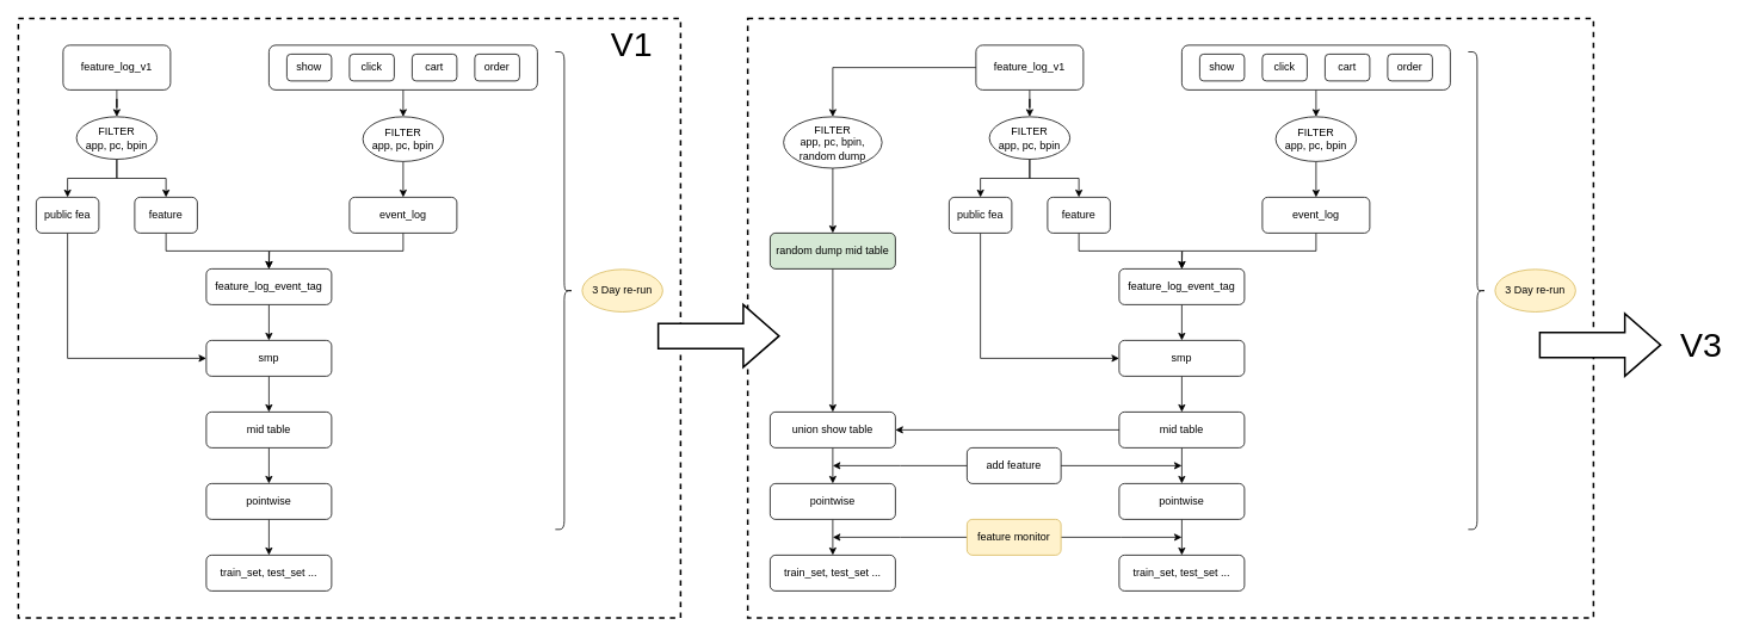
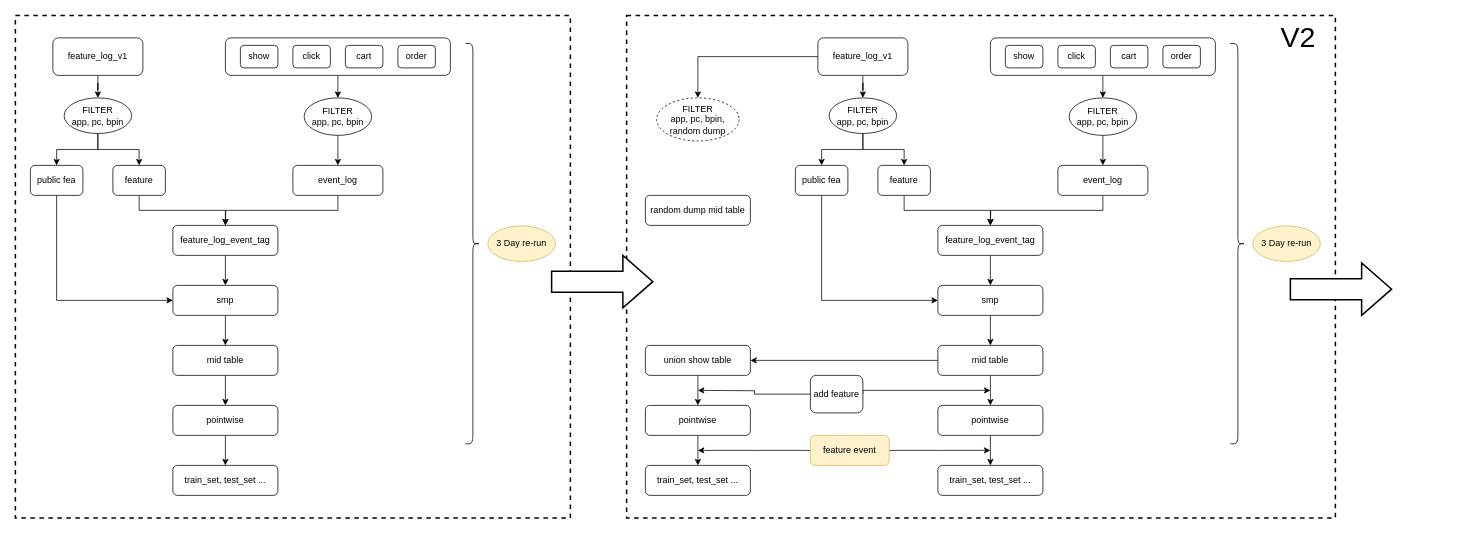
  <mxCell id="0" />
  <mxCell id="1" parent="0" />
  <mxCell id="2" value="" style="rounded=0;whiteSpace=wrap;html=1;fillColor=none;dashed=1;strokeWidth=2;" vertex="1" parent="1"><mxGeometry x="835" y="20" width="945" height="670" as="geometry" /></mxCell>
  <mxCell id="3" value="" style="rounded=0;whiteSpace=wrap;html=1;fillColor=none;dashed=1;strokeWidth=2;" vertex="1" parent="1"><mxGeometry x="20" y="20" width="740" height="670" as="geometry" /></mxCell>
  <mxCell id="4" style="edgeStyle=orthogonalEdgeStyle;rounded=0;orthogonalLoop=1;jettySize=auto;html=1;exitX=0.5;exitY=1;exitDx=0;exitDy=0;entryX=0.5;entryY=0;entryDx=0;entryDy=0;" parent="1" source="5" target="16" edge="1"><mxGeometry relative="1" as="geometry" /></mxCell>
  <mxCell id="5" value="" style="rounded=1;whiteSpace=wrap;html=1;" parent="1" vertex="1"><mxGeometry x="1320" y="50" width="300" height="50" as="geometry" /></mxCell>
  <mxCell id="6" value="" style="edgeStyle=orthogonalEdgeStyle;rounded=0;orthogonalLoop=1;jettySize=auto;html=1;" parent="1" source="8" target="23" edge="1"><mxGeometry relative="1" as="geometry" /></mxCell>
  <mxCell id="7" style="edgeStyle=orthogonalEdgeStyle;rounded=0;orthogonalLoop=1;jettySize=auto;html=1;exitX=0;exitY=0.5;exitDx=0;exitDy=0;" parent="1" source="8" target="37" edge="1"><mxGeometry relative="1" as="geometry" /></mxCell>
  <mxCell id="8" value="feature_log_v1" style="rounded=1;whiteSpace=wrap;html=1;fontSize=12;glass=0;strokeWidth=1;shadow=0;" parent="1" vertex="1"><mxGeometry x="1090" y="50" width="120" height="50" as="geometry" /></mxCell>
  <mxCell id="9" style="edgeStyle=orthogonalEdgeStyle;rounded=0;orthogonalLoop=1;jettySize=auto;html=1;exitX=0.5;exitY=1;exitDx=0;exitDy=0;" parent="1" source="10" edge="1"><mxGeometry relative="1" as="geometry"><mxPoint x="1320" y="300" as="targetPoint" /></mxGeometry></mxCell>
  <mxCell id="10" value="event_log" style="rounded=1;whiteSpace=wrap;html=1;fontSize=12;glass=0;strokeWidth=1;shadow=0;" parent="1" vertex="1"><mxGeometry x="1410" y="220" width="120" height="40" as="geometry" /></mxCell>
  <mxCell id="11" value="show" style="rounded=1;whiteSpace=wrap;html=1;fontSize=12;glass=0;strokeWidth=1;shadow=0;" parent="1" vertex="1"><mxGeometry x="1340" y="60" width="50" height="30" as="geometry" /></mxCell>
  <mxCell id="12" value="click&lt;span style=&quot;color: rgba(0 , 0 , 0 , 0) ; font-family: monospace ; font-size: 0px&quot;&gt;%3CmxGraphModel%3E%3Croot%3E%3CmxCell%20id%3D%220%22%2F%3E%3CmxCell%20id%3D%221%22%20parent%3D%220%22%2F%3E%3CmxCell%20id%3D%222%22%20value%3D%22show%22%20style%3D%22rounded%3D1%3BwhiteSpace%3Dwrap%3Bhtml%3D1%3BfontSize%3D12%3Bglass%3D0%3BstrokeWidth%3D1%3Bshadow%3D0%3B%22%20vertex%3D%221%22%20parent%3D%221%22%3E%3CmxGeometry%20x%3D%22414%22%20y%3D%22440%22%20width%3D%2256%22%20height%3D%2230%22%20as%3D%22geometry%22%2F%3E%3C%2FmxCell%3E%3C%2Froot%3E%3C%2FmxGraphModel%3E&lt;/span&gt;&lt;span style=&quot;color: rgba(0 , 0 , 0 , 0) ; font-family: monospace ; font-size: 0px&quot;&gt;%3CmxGraphModel%3E%3Croot%3E%3CmxCell%20id%3D%220%22%2F%3E%3CmxCell%20id%3D%221%22%20parent%3D%220%22%2F%3E%3CmxCell%20id%3D%222%22%20value%3D%22show%22%20style%3D%22rounded%3D1%3BwhiteSpace%3Dwrap%3Bhtml%3D1%3BfontSize%3D12%3Bglass%3D0%3BstrokeWidth%3D1%3Bshadow%3D0%3B%22%20vertex%3D%221%22%20parent%3D%221%22%3E%3CmxGeometry%20x%3D%22414%22%20y%3D%22440%22%20width%3D%2256%22%20height%3D%2230%22%20as%3D%22geometry%22%2F%3E%3C%2FmxCell%3E%3C%2Froot%3E%3C%2FmxGraphModel%3E&lt;/span&gt;" style="rounded=1;whiteSpace=wrap;html=1;fontSize=12;glass=0;strokeWidth=1;shadow=0;" parent="1" vertex="1"><mxGeometry x="1410" y="60" width="50" height="30" as="geometry" /></mxCell>
  <mxCell id="13" value="order" style="rounded=1;whiteSpace=wrap;html=1;fontSize=12;glass=0;strokeWidth=1;shadow=0;" parent="1" vertex="1"><mxGeometry x="1550" y="60" width="50" height="30" as="geometry" /></mxCell>
  <mxCell id="14" value="cart" style="rounded=1;whiteSpace=wrap;html=1;fontSize=12;glass=0;strokeWidth=1;shadow=0;" parent="1" vertex="1"><mxGeometry x="1480" y="60" width="50" height="30" as="geometry" /></mxCell>
  <mxCell id="15" style="edgeStyle=orthogonalEdgeStyle;rounded=0;orthogonalLoop=1;jettySize=auto;html=1;exitX=0.5;exitY=1;exitDx=0;exitDy=0;entryX=0.5;entryY=0;entryDx=0;entryDy=0;" parent="1" source="16" target="10" edge="1"><mxGeometry relative="1" as="geometry" /></mxCell>
  <mxCell id="16" value="FILTER&lt;br&gt;app, pc, bpin" style="ellipse;whiteSpace=wrap;html=1;" parent="1" vertex="1"><mxGeometry x="1425" y="130" width="90" height="50" as="geometry" /></mxCell>
  <mxCell id="17" style="edgeStyle=orthogonalEdgeStyle;rounded=0;orthogonalLoop=1;jettySize=auto;html=1;exitX=0.5;exitY=1;exitDx=0;exitDy=0;" parent="1" source="18" target="25" edge="1"><mxGeometry relative="1" as="geometry" /></mxCell>
  <mxCell id="18" value="feature" style="rounded=1;whiteSpace=wrap;html=1;fontSize=12;glass=0;strokeWidth=1;shadow=0;" parent="1" vertex="1"><mxGeometry x="1170" y="220" width="70" height="40" as="geometry" /></mxCell>
  <mxCell id="19" style="edgeStyle=orthogonalEdgeStyle;rounded=0;orthogonalLoop=1;jettySize=auto;html=1;exitX=0.5;exitY=1;exitDx=0;exitDy=0;entryX=0;entryY=0.5;entryDx=0;entryDy=0;" parent="1" source="20" target="27" edge="1"><mxGeometry relative="1" as="geometry" /></mxCell>
  <mxCell id="20" value="public fea" style="rounded=1;whiteSpace=wrap;html=1;fontSize=12;glass=0;strokeWidth=1;shadow=0;" parent="1" vertex="1"><mxGeometry x="1060" y="220" width="70" height="40" as="geometry" /></mxCell>
  <mxCell id="21" style="edgeStyle=orthogonalEdgeStyle;rounded=0;orthogonalLoop=1;jettySize=auto;html=1;exitX=0.5;exitY=1;exitDx=0;exitDy=0;" parent="1" source="23" target="20" edge="1"><mxGeometry relative="1" as="geometry" /></mxCell>
  <mxCell id="22" style="edgeStyle=orthogonalEdgeStyle;rounded=0;orthogonalLoop=1;jettySize=auto;html=1;exitX=0.5;exitY=1;exitDx=0;exitDy=0;" parent="1" source="23" target="18" edge="1"><mxGeometry relative="1" as="geometry" /></mxCell>
  <mxCell id="23" value="FILTER&lt;br&gt;app, pc, bpin" style="ellipse;whiteSpace=wrap;html=1;" parent="1" vertex="1"><mxGeometry x="1105" y="130" width="90" height="47.5" as="geometry" /></mxCell>
  <mxCell id="24" style="edgeStyle=orthogonalEdgeStyle;rounded=0;orthogonalLoop=1;jettySize=auto;html=1;exitX=0.5;exitY=1;exitDx=0;exitDy=0;entryX=0.5;entryY=0;entryDx=0;entryDy=0;" parent="1" source="25" target="27" edge="1"><mxGeometry relative="1" as="geometry" /></mxCell>
  <mxCell id="25" value="feature_log_event_tag" style="rounded=1;whiteSpace=wrap;html=1;fontSize=12;glass=0;strokeWidth=1;shadow=0;" parent="1" vertex="1"><mxGeometry x="1250" y="300" width="140" height="40" as="geometry" /></mxCell>
  <mxCell id="26" value="" style="edgeStyle=orthogonalEdgeStyle;rounded=0;orthogonalLoop=1;jettySize=auto;html=1;" parent="1" source="27" target="30" edge="1"><mxGeometry relative="1" as="geometry" /></mxCell>
  <mxCell id="27" value="smp" style="rounded=1;whiteSpace=wrap;html=1;fontSize=12;glass=0;strokeWidth=1;shadow=0;" parent="1" vertex="1"><mxGeometry x="1250" y="380" width="140" height="40" as="geometry" /></mxCell>
  <mxCell id="28" value="" style="edgeStyle=orthogonalEdgeStyle;rounded=0;orthogonalLoop=1;jettySize=auto;html=1;" parent="1" source="30" target="32" edge="1"><mxGeometry relative="1" as="geometry" /></mxCell>
  <mxCell id="29" style="edgeStyle=orthogonalEdgeStyle;rounded=0;orthogonalLoop=1;jettySize=auto;html=1;exitX=0;exitY=0.5;exitDx=0;exitDy=0;entryX=1;entryY=0.5;entryDx=0;entryDy=0;" parent="1" source="30" target="41" edge="1"><mxGeometry relative="1" as="geometry"><mxPoint x="930" y="480" as="targetPoint" /></mxGeometry></mxCell>
  <mxCell id="30" value="mid table" style="rounded=1;whiteSpace=wrap;html=1;fontSize=12;glass=0;strokeWidth=1;shadow=0;" parent="1" vertex="1"><mxGeometry x="1250" y="460" width="140" height="40" as="geometry" /></mxCell>
  <mxCell id="31" value="" style="edgeStyle=orthogonalEdgeStyle;rounded=0;orthogonalLoop=1;jettySize=auto;html=1;" parent="1" source="32" target="33" edge="1"><mxGeometry relative="1" as="geometry" /></mxCell>
  <mxCell id="32" value="pointwise" style="rounded=1;whiteSpace=wrap;html=1;fontSize=12;glass=0;strokeWidth=1;shadow=0;" parent="1" vertex="1"><mxGeometry x="1250" y="540" width="140" height="40" as="geometry" /></mxCell>
  <mxCell id="33" value="train_set, test_set ..." style="rounded=1;whiteSpace=wrap;html=1;fontSize=12;glass=0;strokeWidth=1;shadow=0;" parent="1" vertex="1"><mxGeometry x="1250" y="620" width="140" height="40" as="geometry" /></mxCell>
  <mxCell id="34" value="3 Day re-run" style="ellipse;whiteSpace=wrap;html=1;fillColor=#fff2cc;strokeColor=#d6b656;" parent="1" vertex="1"><mxGeometry x="1670" y="300.63" width="90" height="47.5" as="geometry" /></mxCell>
  <mxCell id="35" value="" style="shape=curlyBracket;whiteSpace=wrap;html=1;rounded=1;rotation=-180;" parent="1" vertex="1"><mxGeometry x="1640" y="57.5" width="20" height="533.75" as="geometry" /></mxCell>
- <mxCell id="36" style="edgeStyle=orthogonalEdgeStyle;rounded=0;orthogonalLoop=1;jettySize=auto;html=1;exitX=0.5;exitY=1;exitDx=0;exitDy=0;entryX=0.5;entryY=0;entryDx=0;entryDy=0;" parent="1" source="37" target="39" edge="1"><mxGeometry relative="1" as="geometry" /></mxCell>
- <mxCell id="37" value="FILTER&lt;br&gt;app, pc, bpin, &lt;br&gt;random dump" style="ellipse;whiteSpace=wrap;html=1;" parent="1" vertex="1"><mxGeometry x="875" y="130" width="110" height="57.5" as="geometry" /></mxCell>
- <mxCell id="38" style="edgeStyle=orthogonalEdgeStyle;rounded=0;orthogonalLoop=1;jettySize=auto;html=1;exitX=0.5;exitY=1;exitDx=0;exitDy=0;entryX=0.5;entryY=0;entryDx=0;entryDy=0;" parent="1" source="39" target="41" edge="1"><mxGeometry relative="1" as="geometry" /></mxCell>
- <mxCell id="39" value="random dump mid table" style="rounded=1;whiteSpace=wrap;html=1;fontSize=12;glass=0;strokeWidth=1;shadow=0;fillColor=#d5e8d4;" parent="1" vertex="1"><mxGeometry x="860" y="260" width="140" height="40" as="geometry" /></mxCell>
+ <mxCell id="37" value="FILTER&lt;br&gt;app, pc, bpin, &lt;br&gt;random dump" style="ellipse;whiteSpace=wrap;html=1;dashed=1;" parent="1" vertex="1"><mxGeometry x="875" y="130" width="110" height="57.5" as="geometry" /></mxCell>
+ <mxCell id="39" value="random dump mid table" style="rounded=1;whiteSpace=wrap;html=1;fontSize=12;glass=0;strokeWidth=1;shadow=0;" parent="1" vertex="1"><mxGeometry x="860" y="260" width="140" height="40" as="geometry" /></mxCell>
  <mxCell id="40" style="edgeStyle=orthogonalEdgeStyle;rounded=0;orthogonalLoop=1;jettySize=auto;html=1;exitX=0.5;exitY=1;exitDx=0;exitDy=0;entryX=0.5;entryY=0;entryDx=0;entryDy=0;" parent="1" source="41" target="46" edge="1"><mxGeometry relative="1" as="geometry" /></mxCell>
  <mxCell id="41" value="union show table" style="rounded=1;whiteSpace=wrap;html=1;fontSize=12;glass=0;strokeWidth=1;shadow=0;" parent="1" vertex="1"><mxGeometry x="860" y="460" width="140" height="40" as="geometry" /></mxCell>
  <mxCell id="42" style="edgeStyle=orthogonalEdgeStyle;rounded=0;orthogonalLoop=1;jettySize=auto;html=1;exitX=1;exitY=0.5;exitDx=0;exitDy=0;" parent="1" source="44" edge="1"><mxGeometry relative="1" as="geometry"><mxPoint x="1320" y="520" as="targetPoint" /><Array as="points"><mxPoint x="1320" y="520" /></Array></mxGeometry></mxCell>
  <mxCell id="43" style="edgeStyle=orthogonalEdgeStyle;rounded=0;orthogonalLoop=1;jettySize=auto;html=1;exitX=0;exitY=0.5;exitDx=0;exitDy=0;" parent="1" source="44" edge="1"><mxGeometry relative="1" as="geometry"><mxPoint x="930" y="520" as="targetPoint" /></mxGeometry></mxCell>
- <mxCell id="44" value="add feature" style="rounded=1;whiteSpace=wrap;html=1;fontSize=12;glass=0;strokeWidth=1;shadow=0;" parent="1" vertex="1"><mxGeometry x="1080" y="500" width="105" height="40" as="geometry" /></mxCell>
+ <mxCell id="44" value="add feature" style="rounded=1;whiteSpace=wrap;html=1;fontSize=12;glass=0;strokeWidth=1;shadow=0;" parent="1" vertex="1"><mxGeometry x="1080" y="500" width="70" height="50" as="geometry" /></mxCell>
  <mxCell id="45" value="" style="edgeStyle=orthogonalEdgeStyle;rounded=0;orthogonalLoop=1;jettySize=auto;html=1;" parent="1" source="46" target="47" edge="1"><mxGeometry relative="1" as="geometry" /></mxCell>
  <mxCell id="46" value="pointwise" style="rounded=1;whiteSpace=wrap;html=1;fontSize=12;glass=0;strokeWidth=1;shadow=0;" parent="1" vertex="1"><mxGeometry x="860" y="540" width="140" height="40" as="geometry" /></mxCell>
  <mxCell id="47" value="train_set, test_set ..." style="rounded=1;whiteSpace=wrap;html=1;fontSize=12;glass=0;strokeWidth=1;shadow=0;" parent="1" vertex="1"><mxGeometry x="860" y="620" width="140" height="40" as="geometry" /></mxCell>
  <mxCell id="48" style="edgeStyle=orthogonalEdgeStyle;rounded=0;orthogonalLoop=1;jettySize=auto;html=1;exitX=0;exitY=0.5;exitDx=0;exitDy=0;" parent="1" source="50" edge="1"><mxGeometry relative="1" as="geometry"><mxPoint x="930" y="600" as="targetPoint" /></mxGeometry></mxCell>
  <mxCell id="49" style="edgeStyle=orthogonalEdgeStyle;rounded=0;orthogonalLoop=1;jettySize=auto;html=1;exitX=1;exitY=0.5;exitDx=0;exitDy=0;" parent="1" source="50" edge="1"><mxGeometry relative="1" as="geometry"><mxPoint x="1320" y="600" as="targetPoint" /></mxGeometry></mxCell>
- <mxCell id="50" value="feature monitor" style="rounded=1;whiteSpace=wrap;html=1;fontSize=12;glass=0;strokeWidth=1;shadow=0;fillColor=#fff2cc;strokeColor=#d6b656;" parent="1" vertex="1"><mxGeometry x="1080" y="580" width="105" height="40" as="geometry" /></mxCell>
+ <mxCell id="50" value="feature event" style="rounded=1;whiteSpace=wrap;html=1;fontSize=12;glass=0;strokeWidth=1;shadow=0;fillColor=#fff2cc;strokeColor=#d6b656;" parent="1" vertex="1"><mxGeometry x="1080" y="580" width="105" height="40" as="geometry" /></mxCell>
  <mxCell id="51" style="edgeStyle=orthogonalEdgeStyle;rounded=0;orthogonalLoop=1;jettySize=auto;html=1;exitX=0.5;exitY=1;exitDx=0;exitDy=0;entryX=0.5;entryY=0;entryDx=0;entryDy=0;" edge="1" parent="1" source="52" target="62"><mxGeometry relative="1" as="geometry" /></mxCell>
  <mxCell id="52" value="" style="rounded=1;whiteSpace=wrap;html=1;" vertex="1" parent="1"><mxGeometry x="300" y="50" width="300" height="50" as="geometry" /></mxCell>
  <mxCell id="53" value="" style="edgeStyle=orthogonalEdgeStyle;rounded=0;orthogonalLoop=1;jettySize=auto;html=1;" edge="1" parent="1" source="54" target="69"><mxGeometry relative="1" as="geometry" /></mxCell>
  <mxCell id="54" value="feature_log_v1" style="rounded=1;whiteSpace=wrap;html=1;fontSize=12;glass=0;strokeWidth=1;shadow=0;" vertex="1" parent="1"><mxGeometry x="70" y="50" width="120" height="50" as="geometry" /></mxCell>
  <mxCell id="55" style="edgeStyle=orthogonalEdgeStyle;rounded=0;orthogonalLoop=1;jettySize=auto;html=1;exitX=0.5;exitY=1;exitDx=0;exitDy=0;" edge="1" parent="1" source="56"><mxGeometry relative="1" as="geometry"><mxPoint x="300" y="300" as="targetPoint" /></mxGeometry></mxCell>
  <mxCell id="56" value="event_log" style="rounded=1;whiteSpace=wrap;html=1;fontSize=12;glass=0;strokeWidth=1;shadow=0;" vertex="1" parent="1"><mxGeometry x="390" y="220" width="120" height="40" as="geometry" /></mxCell>
  <mxCell id="57" value="show" style="rounded=1;whiteSpace=wrap;html=1;fontSize=12;glass=0;strokeWidth=1;shadow=0;" vertex="1" parent="1"><mxGeometry x="320" y="60" width="50" height="30" as="geometry" /></mxCell>
  <mxCell id="58" value="click&lt;span style=&quot;color: rgba(0 , 0 , 0 , 0) ; font-family: monospace ; font-size: 0px&quot;&gt;%3CmxGraphModel%3E%3Croot%3E%3CmxCell%20id%3D%220%22%2F%3E%3CmxCell%20id%3D%221%22%20parent%3D%220%22%2F%3E%3CmxCell%20id%3D%222%22%20value%3D%22show%22%20style%3D%22rounded%3D1%3BwhiteSpace%3Dwrap%3Bhtml%3D1%3BfontSize%3D12%3Bglass%3D0%3BstrokeWidth%3D1%3Bshadow%3D0%3B%22%20vertex%3D%221%22%20parent%3D%221%22%3E%3CmxGeometry%20x%3D%22414%22%20y%3D%22440%22%20width%3D%2256%22%20height%3D%2230%22%20as%3D%22geometry%22%2F%3E%3C%2FmxCell%3E%3C%2Froot%3E%3C%2FmxGraphModel%3E&lt;/span&gt;&lt;span style=&quot;color: rgba(0 , 0 , 0 , 0) ; font-family: monospace ; font-size: 0px&quot;&gt;%3CmxGraphModel%3E%3Croot%3E%3CmxCell%20id%3D%220%22%2F%3E%3CmxCell%20id%3D%221%22%20parent%3D%220%22%2F%3E%3CmxCell%20id%3D%222%22%20value%3D%22show%22%20style%3D%22rounded%3D1%3BwhiteSpace%3Dwrap%3Bhtml%3D1%3BfontSize%3D12%3Bglass%3D0%3BstrokeWidth%3D1%3Bshadow%3D0%3B%22%20vertex%3D%221%22%20parent%3D%221%22%3E%3CmxGeometry%20x%3D%22414%22%20y%3D%22440%22%20width%3D%2256%22%20height%3D%2230%22%20as%3D%22geometry%22%2F%3E%3C%2FmxCell%3E%3C%2Froot%3E%3C%2FmxGraphModel%3E&lt;/span&gt;" style="rounded=1;whiteSpace=wrap;html=1;fontSize=12;glass=0;strokeWidth=1;shadow=0;" vertex="1" parent="1"><mxGeometry x="390" y="60" width="50" height="30" as="geometry" /></mxCell>
  <mxCell id="59" value="order" style="rounded=1;whiteSpace=wrap;html=1;fontSize=12;glass=0;strokeWidth=1;shadow=0;" vertex="1" parent="1"><mxGeometry x="530" y="60" width="50" height="30" as="geometry" /></mxCell>
  <mxCell id="60" value="cart" style="rounded=1;whiteSpace=wrap;html=1;fontSize=12;glass=0;strokeWidth=1;shadow=0;" vertex="1" parent="1"><mxGeometry x="460" y="60" width="50" height="30" as="geometry" /></mxCell>
  <mxCell id="61" style="edgeStyle=orthogonalEdgeStyle;rounded=0;orthogonalLoop=1;jettySize=auto;html=1;exitX=0.5;exitY=1;exitDx=0;exitDy=0;entryX=0.5;entryY=0;entryDx=0;entryDy=0;" edge="1" parent="1" source="62" target="56"><mxGeometry relative="1" as="geometry" /></mxCell>
  <mxCell id="62" value="FILTER&lt;br&gt;app, pc, bpin" style="ellipse;whiteSpace=wrap;html=1;" vertex="1" parent="1"><mxGeometry x="405" y="130" width="90" height="50" as="geometry" /></mxCell>
  <mxCell id="63" style="edgeStyle=orthogonalEdgeStyle;rounded=0;orthogonalLoop=1;jettySize=auto;html=1;exitX=0.5;exitY=1;exitDx=0;exitDy=0;" edge="1" parent="1" source="64" target="71"><mxGeometry relative="1" as="geometry" /></mxCell>
  <mxCell id="64" value="feature" style="rounded=1;whiteSpace=wrap;html=1;fontSize=12;glass=0;strokeWidth=1;shadow=0;" vertex="1" parent="1"><mxGeometry x="150" y="220" width="70" height="40" as="geometry" /></mxCell>
  <mxCell id="65" style="edgeStyle=orthogonalEdgeStyle;rounded=0;orthogonalLoop=1;jettySize=auto;html=1;exitX=0.5;exitY=1;exitDx=0;exitDy=0;entryX=0;entryY=0.5;entryDx=0;entryDy=0;" edge="1" parent="1" source="66" target="73"><mxGeometry relative="1" as="geometry" /></mxCell>
  <mxCell id="66" value="public fea" style="rounded=1;whiteSpace=wrap;html=1;fontSize=12;glass=0;strokeWidth=1;shadow=0;" vertex="1" parent="1"><mxGeometry x="40" y="220" width="70" height="40" as="geometry" /></mxCell>
  <mxCell id="67" style="edgeStyle=orthogonalEdgeStyle;rounded=0;orthogonalLoop=1;jettySize=auto;html=1;exitX=0.5;exitY=1;exitDx=0;exitDy=0;" edge="1" parent="1" source="69" target="66"><mxGeometry relative="1" as="geometry" /></mxCell>
  <mxCell id="68" style="edgeStyle=orthogonalEdgeStyle;rounded=0;orthogonalLoop=1;jettySize=auto;html=1;exitX=0.5;exitY=1;exitDx=0;exitDy=0;" edge="1" parent="1" source="69" target="64"><mxGeometry relative="1" as="geometry" /></mxCell>
  <mxCell id="69" value="FILTER&lt;br&gt;app, pc, bpin" style="ellipse;whiteSpace=wrap;html=1;" vertex="1" parent="1"><mxGeometry x="85" y="130" width="90" height="47.5" as="geometry" /></mxCell>
  <mxCell id="70" style="edgeStyle=orthogonalEdgeStyle;rounded=0;orthogonalLoop=1;jettySize=auto;html=1;exitX=0.5;exitY=1;exitDx=0;exitDy=0;entryX=0.5;entryY=0;entryDx=0;entryDy=0;" edge="1" parent="1" source="71" target="73"><mxGeometry relative="1" as="geometry" /></mxCell>
  <mxCell id="71" value="feature_log_event_tag" style="rounded=1;whiteSpace=wrap;html=1;fontSize=12;glass=0;strokeWidth=1;shadow=0;" vertex="1" parent="1"><mxGeometry x="230" y="300" width="140" height="40" as="geometry" /></mxCell>
  <mxCell id="72" value="" style="edgeStyle=orthogonalEdgeStyle;rounded=0;orthogonalLoop=1;jettySize=auto;html=1;" edge="1" parent="1" source="73" target="75"><mxGeometry relative="1" as="geometry" /></mxCell>
  <mxCell id="73" value="smp" style="rounded=1;whiteSpace=wrap;html=1;fontSize=12;glass=0;strokeWidth=1;shadow=0;" vertex="1" parent="1"><mxGeometry x="230" y="380" width="140" height="40" as="geometry" /></mxCell>
  <mxCell id="74" value="" style="edgeStyle=orthogonalEdgeStyle;rounded=0;orthogonalLoop=1;jettySize=auto;html=1;" edge="1" parent="1" source="75" target="77"><mxGeometry relative="1" as="geometry" /></mxCell>
  <mxCell id="75" value="mid table" style="rounded=1;whiteSpace=wrap;html=1;fontSize=12;glass=0;strokeWidth=1;shadow=0;" vertex="1" parent="1"><mxGeometry x="230" y="460" width="140" height="40" as="geometry" /></mxCell>
  <mxCell id="76" value="" style="edgeStyle=orthogonalEdgeStyle;rounded=0;orthogonalLoop=1;jettySize=auto;html=1;" edge="1" parent="1" source="77" target="78"><mxGeometry relative="1" as="geometry" /></mxCell>
  <mxCell id="77" value="pointwise" style="rounded=1;whiteSpace=wrap;html=1;fontSize=12;glass=0;strokeWidth=1;shadow=0;" vertex="1" parent="1"><mxGeometry x="230" y="540" width="140" height="40" as="geometry" /></mxCell>
  <mxCell id="78" value="train_set, test_set ..." style="rounded=1;whiteSpace=wrap;html=1;fontSize=12;glass=0;strokeWidth=1;shadow=0;" vertex="1" parent="1"><mxGeometry x="230" y="620" width="140" height="40" as="geometry" /></mxCell>
  <mxCell id="79" value="3 Day re-run" style="ellipse;whiteSpace=wrap;html=1;fillColor=#fff2cc;strokeColor=#d6b656;" vertex="1" parent="1"><mxGeometry x="650" y="300.63" width="90" height="47.5" as="geometry" /></mxCell>
  <mxCell id="80" value="" style="shape=curlyBracket;whiteSpace=wrap;html=1;rounded=1;rotation=-180;" vertex="1" parent="1"><mxGeometry x="620" y="57.5" width="20" height="533.75" as="geometry" /></mxCell>
  <mxCell id="81" value="" style="html=1;shadow=0;dashed=0;align=center;verticalAlign=middle;shape=mxgraph.arrows2.arrow;dy=0.6;dx=40;notch=0;rounded=1;strokeWidth=2;" vertex="1" parent="1"><mxGeometry x="735" y="340" width="135" height="70" as="geometry" /></mxCell>
- <mxCell id="82" value="V1" style="text;html=1;align=center;verticalAlign=middle;resizable=0;points=[];autosize=1;strokeColor=none;fillColor=none;fontSize=38;" vertex="1" parent="1"><mxGeometry x="675" y="25" width="60" height="50" as="geometry" /></mxCell>
+ <mxCell id="83" value="V2" style="text;html=1;align=center;verticalAlign=middle;resizable=0;points=[];autosize=1;strokeColor=none;fillColor=none;fontSize=38;" vertex="1" parent="1"><mxGeometry x="1700" y="25" width="60" height="50" as="geometry" /></mxCell>
  <mxCell id="84" value="" style="html=1;shadow=0;dashed=0;align=center;verticalAlign=middle;shape=mxgraph.arrows2.arrow;dy=0.6;dx=40;notch=0;rounded=1;strokeWidth=2;" vertex="1" parent="1"><mxGeometry x="1720" y="350" width="135" height="70" as="geometry" /></mxCell>
- <mxCell id="85" value="V3" style="text;html=1;align=center;verticalAlign=middle;resizable=0;points=[];autosize=1;strokeColor=none;fillColor=none;fontSize=38;" vertex="1" parent="1"><mxGeometry x="1870" y="360" width="60" height="50" as="geometry" /></mxCell>
